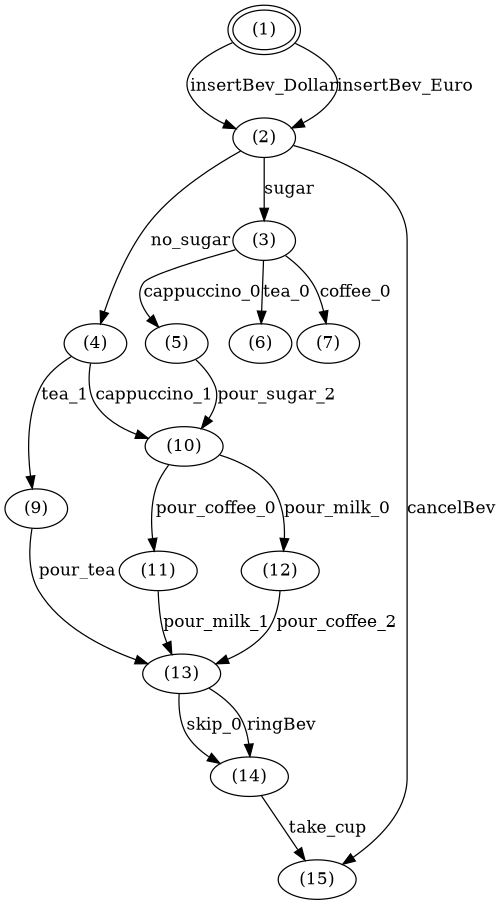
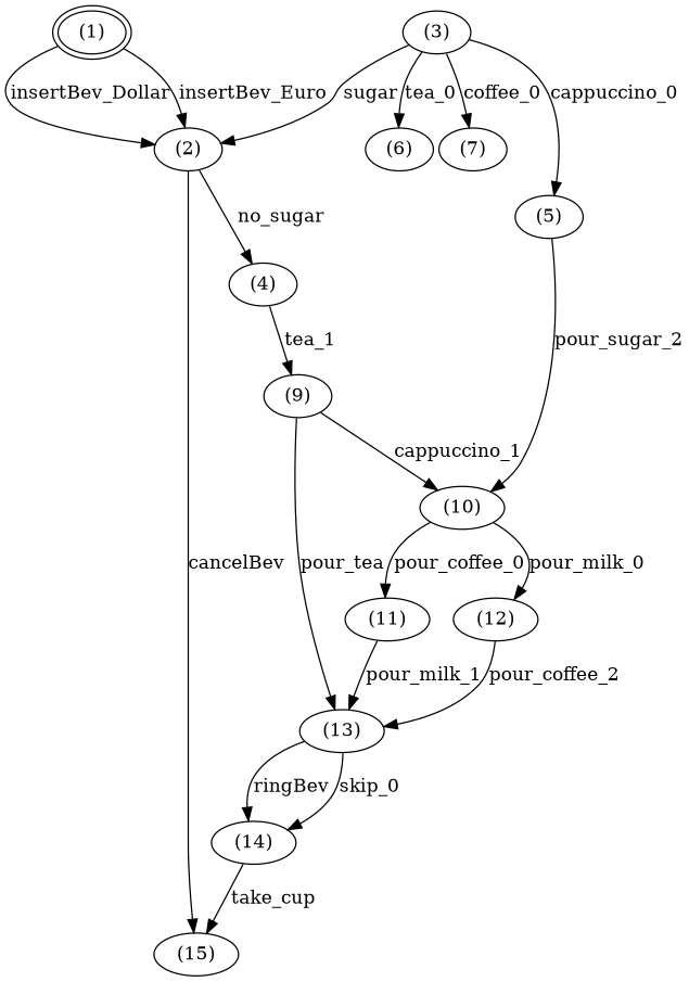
  digraph {
    mclimit=10.0
    nodesep=0.05
    n1 [height=0.25 label="(1)" peripheries=2 width=0.25]
    n2 [height=0.25 label="(2)" width=0.25]
    n3 [height=0.25 label="(4)" width=0.25]
    n4 [height=0.25 label="(3)" width=0.25]
    n5 [height=0.25 label="(15)" width=0.25]
    n6 [height=0.25 label="(9)" width=0.25]
    n7 [height=0.25 label="(10)" width=0.25]
    n8 [height=0.25 label="(5)" width=0.25]
    n9 [height=0.25 label="(6)" width=0.25]
    n10 [height=0.25 label="(7)" width=0.25]
    n11 [height=0.25 label="(13)" width=0.25]
    n12 [height=0.25 label="(11)" width=0.25]
    n13 [height=0.25 label="(12)" width=0.25]
    n14 [height=0.25 label="(14)" width=0.25]
    n1 -> n2 [label=insertBev_Dollar]
    n1 -> n2 [label=insertBev_Euro]
    n2 -> n3 [label=no_sugar]
-   n2 -> n4 [label=sugar]
+   n4 -> n2 [label=sugar]
    n2 -> n5 [label=cancelBev]
    n3 -> n6 [label=tea_1]
-   n3 -> n7 [label=cappuccino_1]
+   n6 -> n7 [label=cappuccino_1]
    n4 -> n8 [label=cappuccino_0]
    n4 -> n9 [label=tea_0]
    n4 -> n10 [label=coffee_0]
    n6 -> n11 [label=pour_tea]
    n7 -> n12 [label=pour_coffee_0]
    n7 -> n13 [label=pour_milk_0]
    n8 -> n7 [label=pour_sugar_2]
    n11 -> n14 [label=skip_0]
    n11 -> n14 [label=ringBev]
    n12 -> n11 [label=pour_milk_1]
    n13 -> n11 [label=pour_coffee_2]
    n14 -> n5 [label=take_cup]
  }
